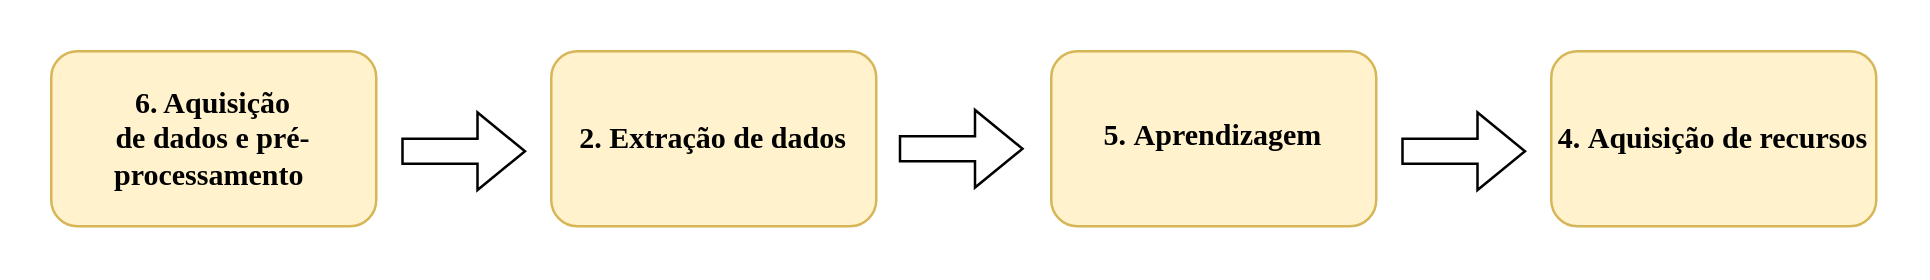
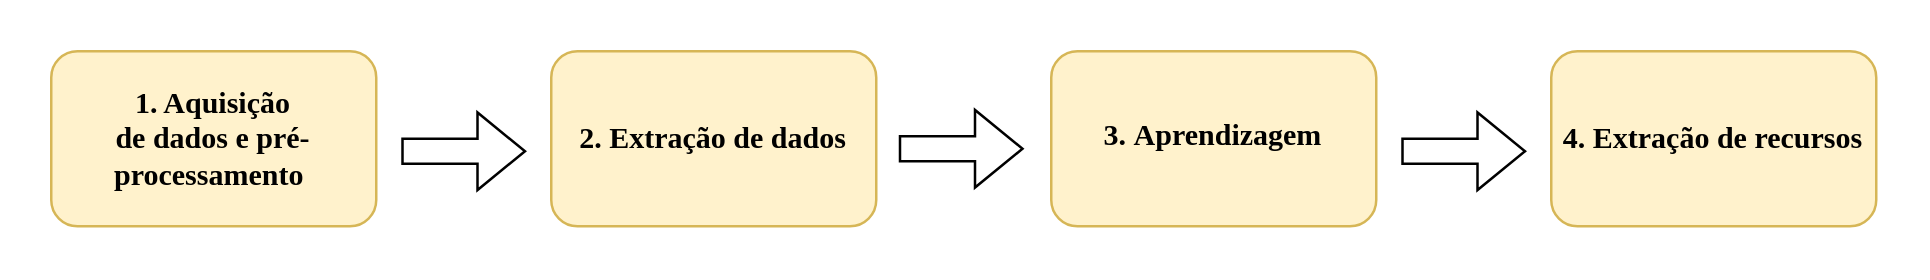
  <mxCell id="0" />
  <mxCell id="1" parent="0" />
- <mxCell id="2" value="&lt;span&gt;&lt;font face=&quot;Times New Roman&quot;&gt;&lt;b&gt;6. Aquisição&lt;br&gt;de dados e pré-processamento&amp;nbsp;&lt;/b&gt;&lt;/font&gt;&lt;/span&gt;" style="rounded=1;whiteSpace=wrap;html=1;fillColor=#fff2cc;strokeColor=#d6b656;" vertex="1" parent="1"><mxGeometry x="20" y="20" width="130" height="70" as="geometry" /></mxCell>
+ <mxCell id="2" value="&lt;span&gt;&lt;font face=&quot;Times New Roman&quot;&gt;&lt;b&gt;1. Aquisição&lt;br&gt;de dados e pré-processamento&amp;nbsp;&lt;/b&gt;&lt;/font&gt;&lt;/span&gt;" style="rounded=1;whiteSpace=wrap;html=1;fillColor=#fff2cc;strokeColor=#d6b656;" vertex="1" parent="1"><mxGeometry x="20" y="20" width="130" height="70" as="geometry" /></mxCell>
  <mxCell id="3" value="&lt;div style=&quot;text-align: justify;&quot;&gt;&lt;b style=&quot;background-color: initial;&quot;&gt;&lt;font face=&quot;Times New Roman&quot;&gt;2.&amp;nbsp;&lt;span style=&quot;background-color: initial;&quot;&gt;Extração de dados&lt;/span&gt;&lt;/font&gt;&lt;/b&gt;&lt;/div&gt;" style="rounded=1;whiteSpace=wrap;html=1;fillColor=#fff2cc;strokeColor=#d6b656;" vertex="1" parent="1"><mxGeometry x="220" y="20" width="130" height="70" as="geometry" /></mxCell>
  <mxCell id="4" value="" style="shape=flexArrow;endArrow=classic;html=1;rounded=0;fontFamily=Times New Roman;" edge="1" parent="1"><mxGeometry width="50" height="50" relative="1" as="geometry"><mxPoint x="160" y="60" as="sourcePoint" /><mxPoint x="210" y="60" as="targetPoint" /></mxGeometry></mxCell>
- <mxCell id="5" value="&lt;span&gt;&lt;font face=&quot;Times New Roman&quot;&gt;&lt;b&gt;&lt;br&gt;&lt;/b&gt;&lt;/font&gt;&lt;/span&gt;&lt;b&gt;&lt;font face=&quot;Times New Roman&quot;&gt;5.&amp;nbsp;&lt;span style=&quot;background-color: initial;&quot;&gt;Aprendizagem&lt;/span&gt;&lt;/font&gt;&lt;/b&gt;&lt;span&gt;&lt;font face=&quot;Times New Roman&quot;&gt;&lt;br&gt;&lt;/font&gt;&lt;/span&gt;&lt;h5&gt;&lt;/h5&gt;" style="rounded=1;whiteSpace=wrap;html=1;fillColor=#fff2cc;strokeColor=#d6b656;" vertex="1" parent="1"><mxGeometry x="420" y="20" width="130" height="70" as="geometry" /></mxCell>
- <mxCell id="6" value="&lt;b style=&quot;&quot;&gt;&lt;font face=&quot;Times New Roman&quot;&gt;4.&amp;nbsp;&lt;span style=&quot;background-color: initial;&quot;&gt;Aquisição de recursos&lt;/span&gt;&lt;/font&gt;&lt;/b&gt;" style="rounded=1;whiteSpace=wrap;html=1;fillColor=#fff2cc;strokeColor=#d6b656;" vertex="1" parent="1"><mxGeometry x="620" y="20" width="130" height="70" as="geometry" /></mxCell>
+ <mxCell id="5" value="&lt;span&gt;&lt;font face=&quot;Times New Roman&quot;&gt;&lt;b&gt;&lt;br&gt;&lt;/b&gt;&lt;/font&gt;&lt;/span&gt;&lt;b&gt;&lt;font face=&quot;Times New Roman&quot;&gt;3.&amp;nbsp;&lt;span style=&quot;background-color: initial;&quot;&gt;Aprendizagem&lt;/span&gt;&lt;/font&gt;&lt;/b&gt;&lt;span&gt;&lt;font face=&quot;Times New Roman&quot;&gt;&lt;br&gt;&lt;/font&gt;&lt;/span&gt;&lt;h5&gt;&lt;/h5&gt;" style="rounded=1;whiteSpace=wrap;html=1;fillColor=#fff2cc;strokeColor=#d6b656;" vertex="1" parent="1"><mxGeometry x="420" y="20" width="130" height="70" as="geometry" /></mxCell>
+ <mxCell id="6" value="&lt;b style=&quot;&quot;&gt;&lt;font face=&quot;Times New Roman&quot;&gt;4.&amp;nbsp;&lt;span style=&quot;background-color: initial;&quot;&gt;Extração de recursos&lt;/span&gt;&lt;/font&gt;&lt;/b&gt;" style="rounded=1;whiteSpace=wrap;html=1;fillColor=#fff2cc;strokeColor=#d6b656;" vertex="1" parent="1"><mxGeometry x="620" y="20" width="130" height="70" as="geometry" /></mxCell>
  <mxCell id="7" value="" style="shape=flexArrow;endArrow=classic;html=1;rounded=0;fontFamily=Times New Roman;" edge="1" parent="1"><mxGeometry width="50" height="50" relative="1" as="geometry"><mxPoint x="560" y="60" as="sourcePoint" /><mxPoint x="610" y="60" as="targetPoint" /></mxGeometry></mxCell>
  <mxCell id="8" value="" style="shape=flexArrow;endArrow=classic;html=1;rounded=0;fontFamily=Times New Roman;" edge="1" parent="1"><mxGeometry width="50" height="50" relative="1" as="geometry"><mxPoint x="359" y="59" as="sourcePoint" /><mxPoint x="409" y="59" as="targetPoint" /></mxGeometry></mxCell>
